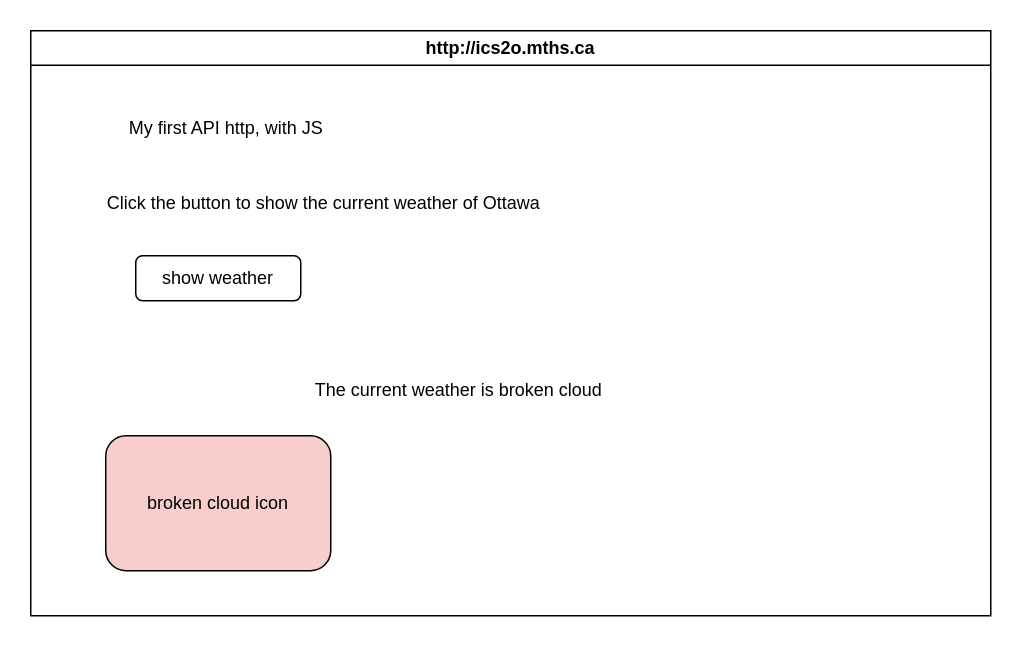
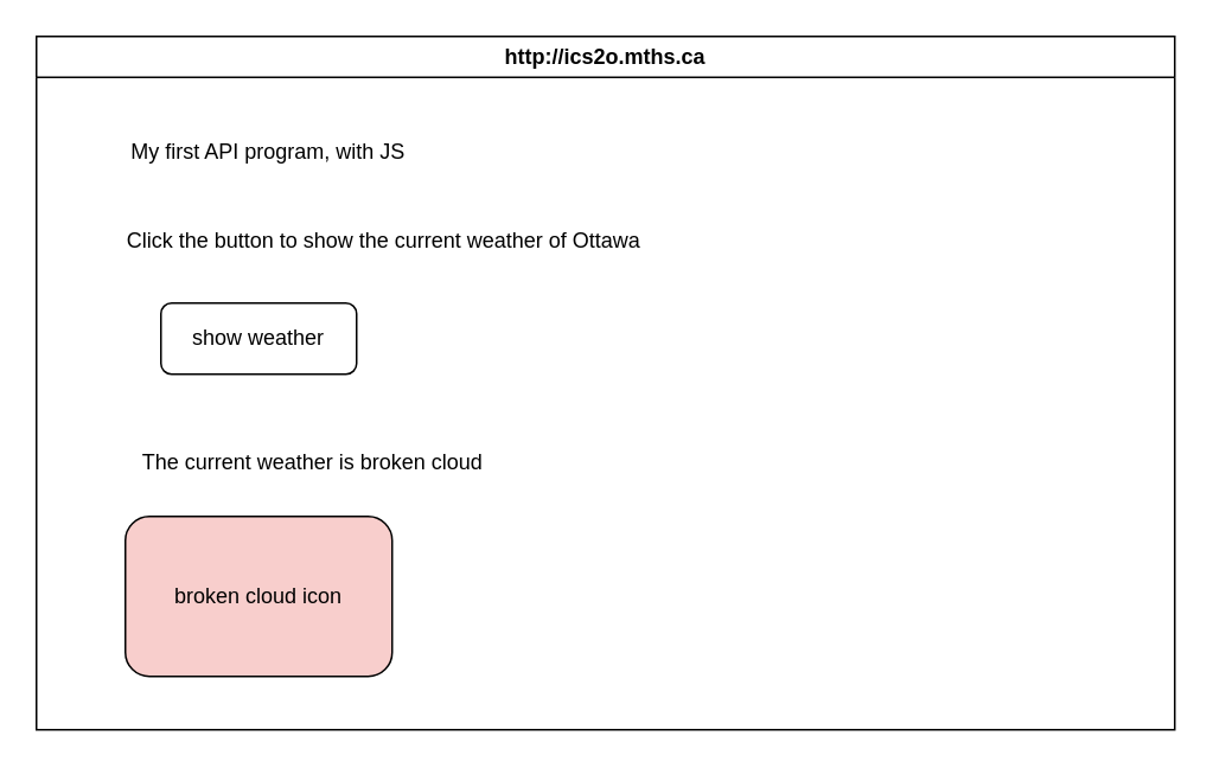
  <mxCell id="0" />
  <mxCell id="1" parent="0" />
  <mxCell id="2" value="http://ics2o.mths.ca" style="swimlane;whiteSpace=wrap;html=1;" parent="1" vertex="1"><mxGeometry x="20" y="20" width="640" height="390" as="geometry" /></mxCell>
- <mxCell id="3" value="My first API http, with JS" style="text;html=1;align=center;verticalAlign=middle;resizable=0;points=[];autosize=1;strokeColor=none;fillColor=none;" vertex="1" parent="2"><mxGeometry x="40" y="50" width="180" height="30" as="geometry" /></mxCell>
+ <mxCell id="3" value="My first API program, with JS" style="text;html=1;align=center;verticalAlign=middle;resizable=0;points=[];autosize=1;strokeColor=none;fillColor=none;" vertex="1" parent="2"><mxGeometry x="40" y="50" width="180" height="30" as="geometry" /></mxCell>
  <mxCell id="4" value="Click the button to show the current weather of Ottawa" style="text;html=1;align=center;verticalAlign=middle;resizable=0;points=[];autosize=1;strokeColor=none;fillColor=none;" vertex="1" parent="2"><mxGeometry x="40" y="100" width="310" height="30" as="geometry" /></mxCell>
- <mxCell id="5" value="show weather" style="rounded=1;whiteSpace=wrap;html=1;" vertex="1" parent="2"><mxGeometry x="70" y="150" width="110" height="30" as="geometry" /></mxCell>
- <mxCell id="6" value="The current weather is broken cloud" style="text;html=1;align=center;verticalAlign=middle;resizable=0;points=[];autosize=1;strokeColor=none;fillColor=none;" vertex="1" parent="2"><mxGeometry x="175" y="225" width="220" height="30" as="geometry" /></mxCell>
+ <mxCell id="5" value="show weather" style="rounded=1;whiteSpace=wrap;html=1;" vertex="1" parent="2"><mxGeometry x="70" y="150" width="110" height="40" as="geometry" /></mxCell>
+ <mxCell id="6" value="The current weather is broken cloud" style="text;html=1;align=center;verticalAlign=middle;resizable=0;points=[];autosize=1;strokeColor=none;fillColor=none;" vertex="1" parent="2"><mxGeometry x="45" y="225" width="220" height="30" as="geometry" /></mxCell>
  <mxCell id="7" value="broken cloud icon" style="rounded=1;whiteSpace=wrap;html=1;fillColor=#f8cecc;" vertex="1" parent="2"><mxGeometry x="50" y="270" width="150" height="90" as="geometry" /></mxCell>
